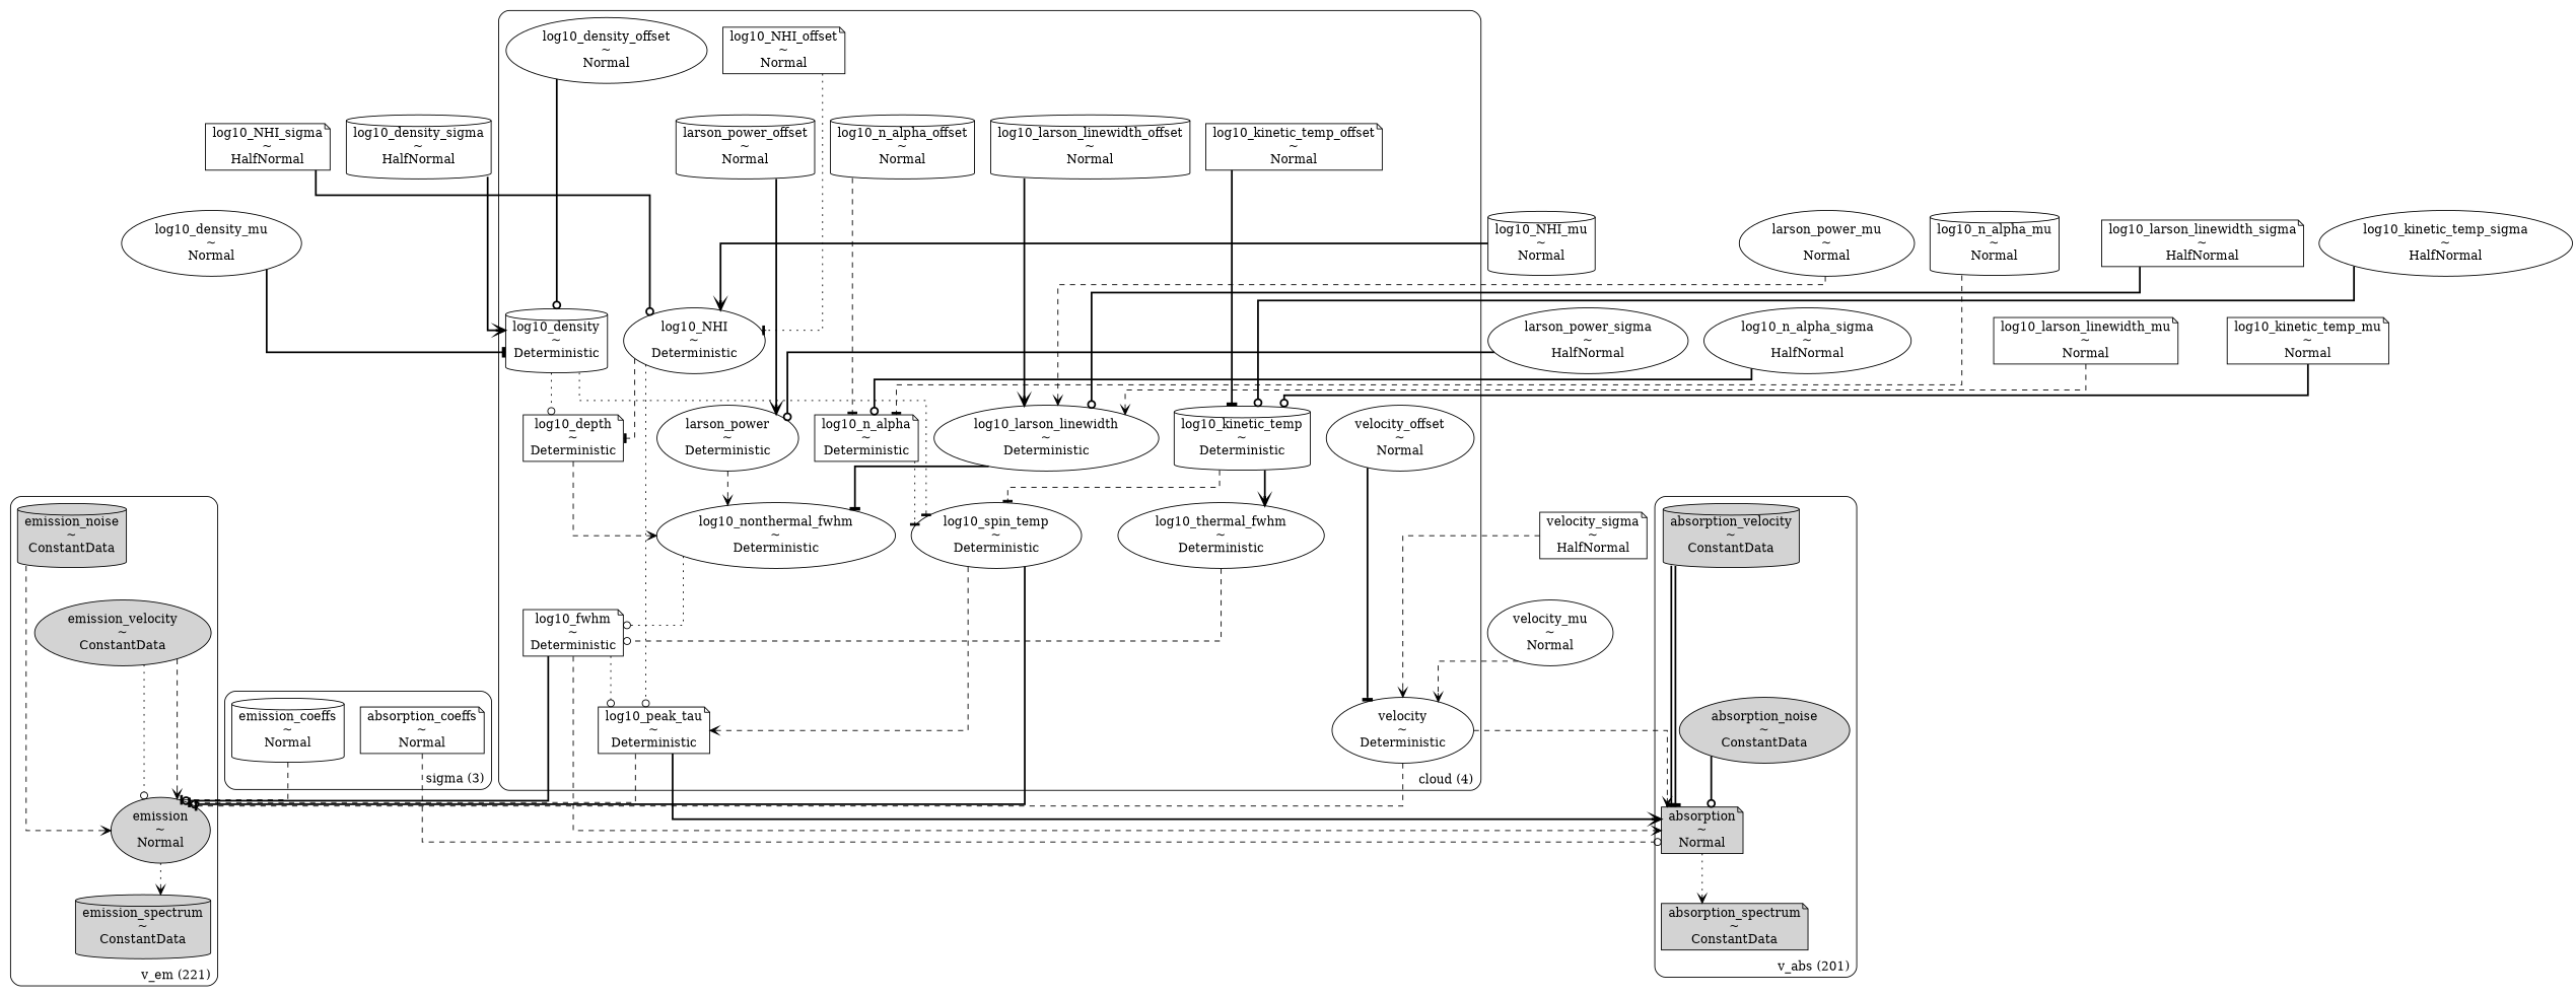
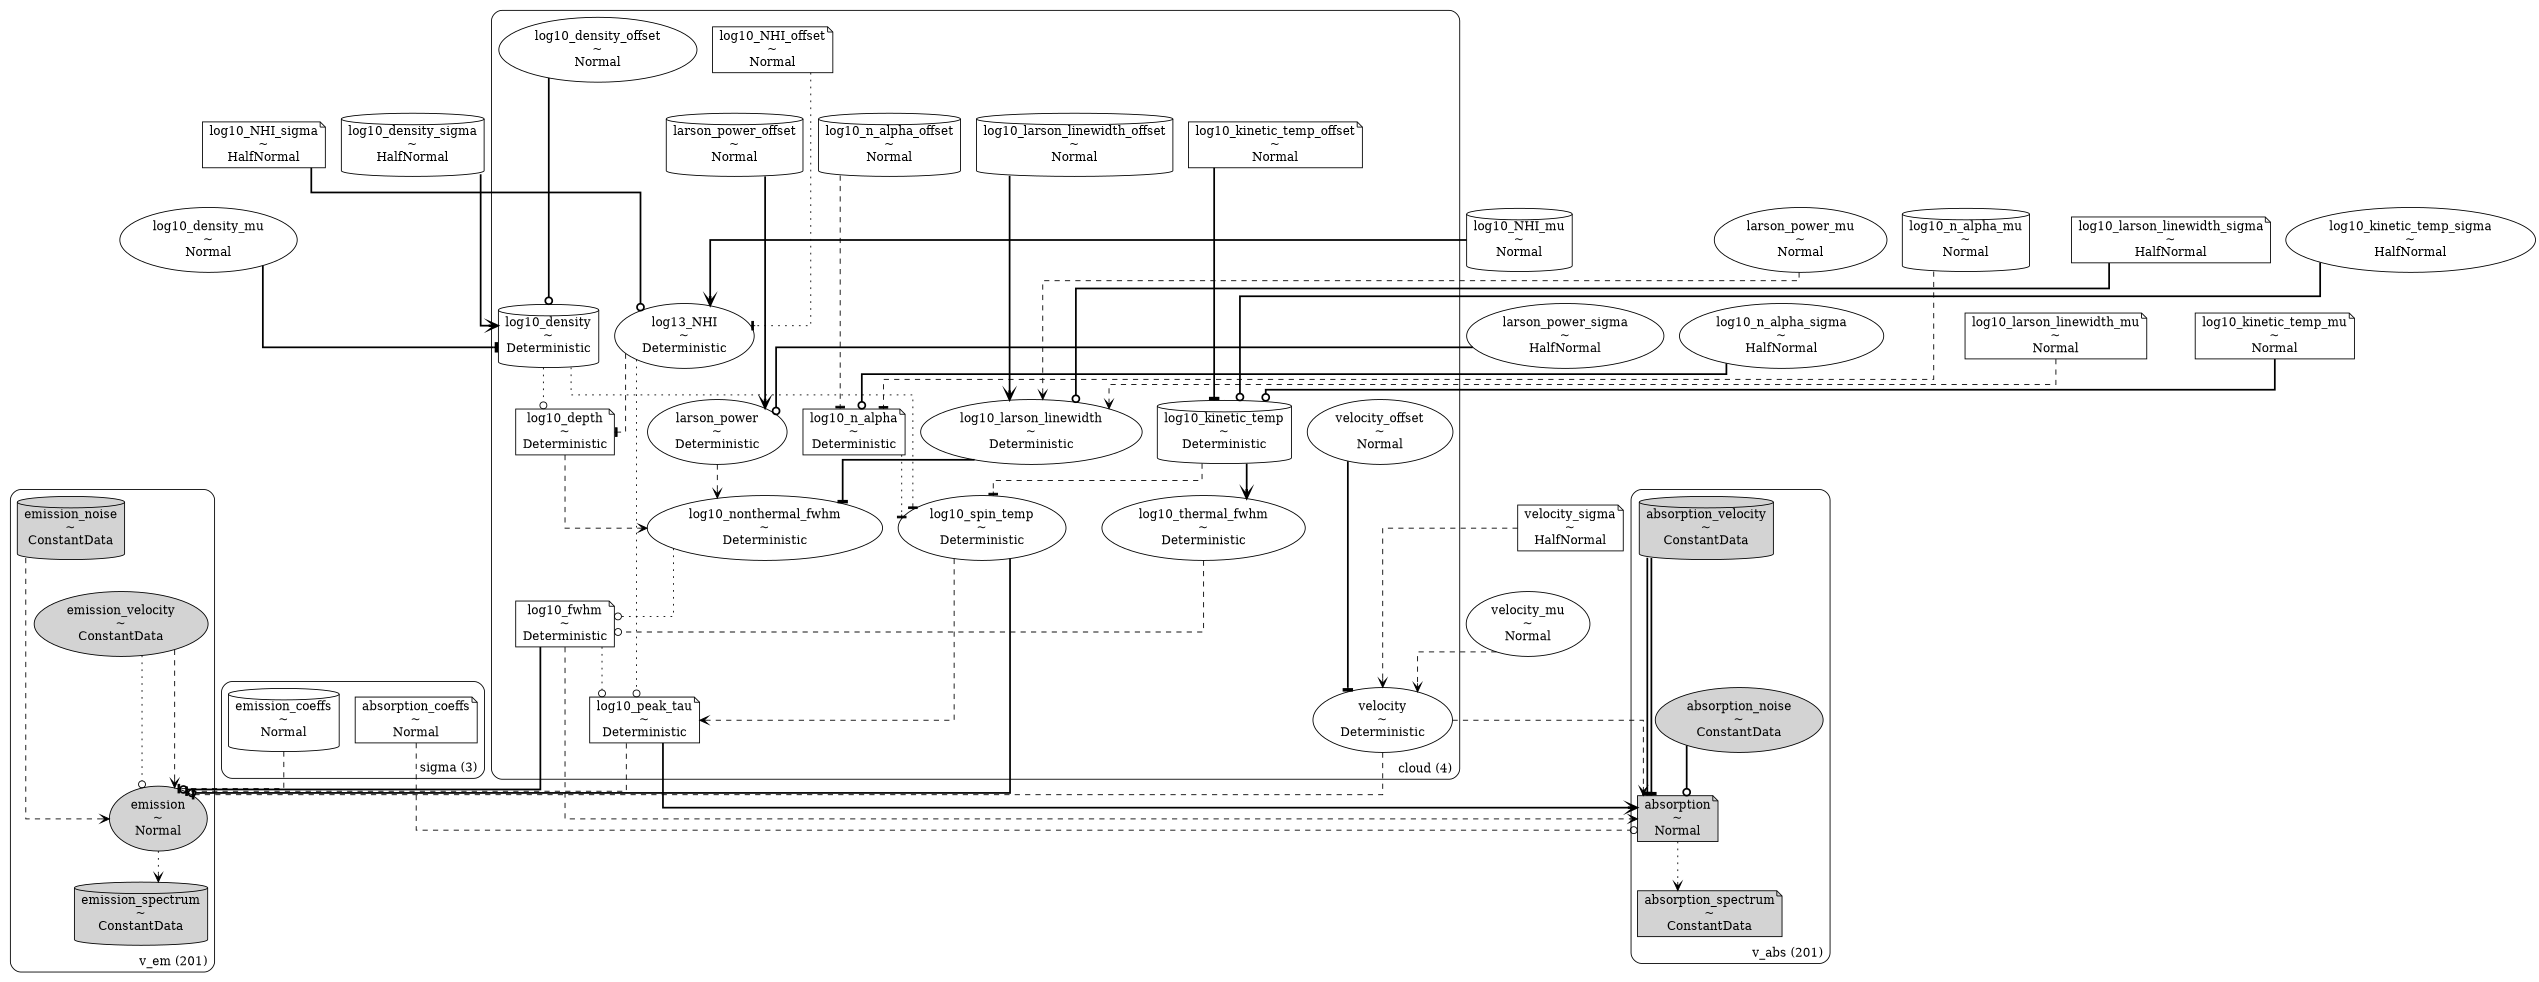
  digraph {
    newrank=false
    rankdir=TB
    splines=ortho
    node [shape=ellipse]
    edge [arrowhead=vee style=bold]
    n1 [label="emission_spectrum\n~\nConstantData" shape=cylinder style="rounded, filled"]
    n2 [label="emission_velocity\n~\nConstantData" style="rounded, filled"]
    n3 [label="emission\n~\nNormal" style=filled]
    n4 [label="emission_noise\n~\nConstantData" shape=cylinder style="rounded, filled"]
    n5 [label="absorption\n~\nNormal" shape=note style=filled]
    n6 [label="absorption_noise\n~\nConstantData" style="rounded, filled"]
    n7 [label="absorption_spectrum\n~\nConstantData" shape=note style="rounded, filled"]
    n8 [label="absorption_velocity\n~\nConstantData" shape=cylinder style="rounded, filled"]
    n9 [label="emission_coeffs\n~\nNormal" shape=cylinder]
    n10 [label="absorption_coeffs\n~\nNormal" shape=note]
    n11 [label="log10_n_alpha_offset\n~\nNormal" shape=cylinder]
    n12 [label="log10_kinetic_temp_offset\n~\nNormal" shape=note]
    n13 [label="log10_depth\n~\nDeterministic" shape=note]
    n14 [label="log10_spin_temp\n~\nDeterministic"]
    n15 [label="log10_nonthermal_fwhm\n~\nDeterministic"]
    n16 [label="larson_power\n~\nDeterministic"]
-   n17 [label="log10_NHI\n~\nDeterministic"]
+   n17 [label="log13_NHI\n~\nDeterministic"]
    n18 [label="log10_peak_tau\n~\nDeterministic" shape=note]
    n19 [label="log10_thermal_fwhm\n~\nDeterministic"]
    n20 [label="larson_power_offset\n~\nNormal" shape=cylinder]
    n21 [label="log10_density_offset\n~\nNormal"]
    n22 [label="log10_fwhm\n~\nDeterministic" shape=note]
    n23 [label="log10_kinetic_temp\n~\nDeterministic" shape=cylinder]
    n24 [label="velocity\n~\nDeterministic"]
    n25 [label="log10_n_alpha\n~\nDeterministic" shape=note]
    n26 [label="log10_larson_linewidth_offset\n~\nNormal" shape=cylinder]
    n27 [label="velocity_offset\n~\nNormal"]
    n28 [label="log10_density\n~\nDeterministic" shape=cylinder]
    n29 [label="log10_NHI_offset\n~\nNormal" shape=note]
    n30 [label="log10_larson_linewidth\n~\nDeterministic"]
    n31 [label="velocity_mu\n~\nNormal"]
    n32 [label="log10_kinetic_temp_mu\n~\nNormal" shape=note]
    n33 [label="velocity_sigma\n~\nHalfNormal" shape=note]
    n34 [label="larson_power_sigma\n~\nHalfNormal"]
    n35 [label="log10_NHI_mu\n~\nNormal" shape=cylinder]
    n36 [label="log10_NHI_sigma\n~\nHalfNormal" shape=note]
    n37 [label="log10_n_alpha_sigma\n~\nHalfNormal"]
    n38 [label="larson_power_mu\n~\nNormal"]
    n39 [label="log10_n_alpha_mu\n~\nNormal" shape=cylinder]
    n40 [label="log10_density_mu\n~\nNormal"]
    n41 [label="log10_density_sigma\n~\nHalfNormal" shape=cylinder]
    n42 [label="log10_larson_linewidth_mu\n~\nNormal" shape=note]
    n43 [label="log10_larson_linewidth_sigma\n~\nHalfNormal" shape=note]
    n44 [label="log10_kinetic_temp_sigma\n~\nHalfNormal"]
    subgraph cluster_1 {
-     label="v_em (221)"
+     label="v_em (201)"
      labeljust=r
      labelloc=b
      style=rounded
      n1
      n2
      n3
      n4
    }
    subgraph cluster_2 {
      label="v_abs (201)"
      labeljust=r
      labelloc=b
      style=rounded
      n5
      n6
      n7
      n8
    }
    subgraph cluster_3 {
      label="sigma (3)"
      labeljust=r
      labelloc=b
      style=rounded
      n9
      n10
    }
    subgraph cluster_4 {
      label="cloud (4)"
      labeljust=r
      labelloc=b
      style=rounded
      n11
      n12
      n13
      n14
      n15
      n16
      n17
      n18
      n19
      n20
      n21
      n22
      n23
      n24
      n25
      n26
      n27
      n28
      n29
      n30
    }
    n2 -> n3 [arrowhead=odot minlen=1 style=dotted]
    n2 -> n3 [minlen=2 style=dashed]
    n3 -> n1 [minlen=1 style=dotted]
    n4 -> n3 [minlen=3 style=dashed]
    n5 -> n7 [minlen=1 style=dotted]
    n6 -> n5 [arrowhead=odot minlen=1]
    n8 -> n5 [arrowhead=tee minlen=2]
    n8 -> n5 [arrowhead=tee minlen=3]
    n9 -> n3 [arrowhead=tee minlen=1 style=dashed]
    n10 -> n5 [arrowhead=odot minlen=1 style=dashed]
    n11 -> n25 [arrowhead=tee minlen=3 style=dashed]
    n12 -> n23 [arrowhead=tee minlen=3]
    n13 -> n15 [style=dashed]
    n14 -> n3 [arrowhead=odot]
    n14 -> n18 [style=dashed]
    n15 -> n22 [arrowhead=odot style=dotted]
    n16 -> n15 [style=dashed]
    n17 -> n13 [arrowhead=tee style=dashed]
    n17 -> n18 [arrowhead=odot style=dotted]
    n18 -> n3 [arrowhead=tee style=dashed]
    n18 -> n5
    n19 -> n22 [arrowhead=odot style=dashed]
    n20 -> n16 [minlen=3]
    n21 -> n28 [arrowhead=odot minlen=3]
    n22 -> n3 [arrowhead=odot]
    n22 -> n5 [style=dashed]
    n22 -> n18 [arrowhead=odot style=dotted]
    n23 -> n14 [arrowhead=tee style=dashed]
    n23 -> n19
    n24 -> n3 [arrowhead=tee style=dashed]
    n24 -> n5 [style=dashed]
    n25 -> n14 [arrowhead=tee style=dotted]
    n26 -> n30 [minlen=3]
    n27 -> n24 [arrowhead=tee minlen=3]
    n28 -> n13 [arrowhead=odot style=dotted]
    n28 -> n14 [arrowhead=tee style=dotted]
    n29 -> n17 [arrowhead=tee minlen=3 style=dotted]
    n30 -> n15 [arrowhead=tee]
    n31 -> n24 [minlen=1 style=dashed]
    n32 -> n23 [arrowhead=odot minlen=1]
    n33 -> n24 [minlen=2 style=dashed]
    n34 -> n16 [arrowhead=odot minlen=1]
    n35 -> n17 [minlen=1]
    n36 -> n17 [arrowhead=odot minlen=2]
    n37 -> n25 [arrowhead=odot minlen=1]
    n38 -> n30 [minlen=2 style=dashed]
    n39 -> n25 [arrowhead=tee minlen=2 style=dashed]
    n40 -> n28 [arrowhead=tee minlen=1]
    n41 -> n28 [minlen=2]
    n42 -> n30 [minlen=1 style=dashed]
    n43 -> n30 [arrowhead=odot minlen=2]
    n44 -> n23 [arrowhead=odot minlen=2]
  }
